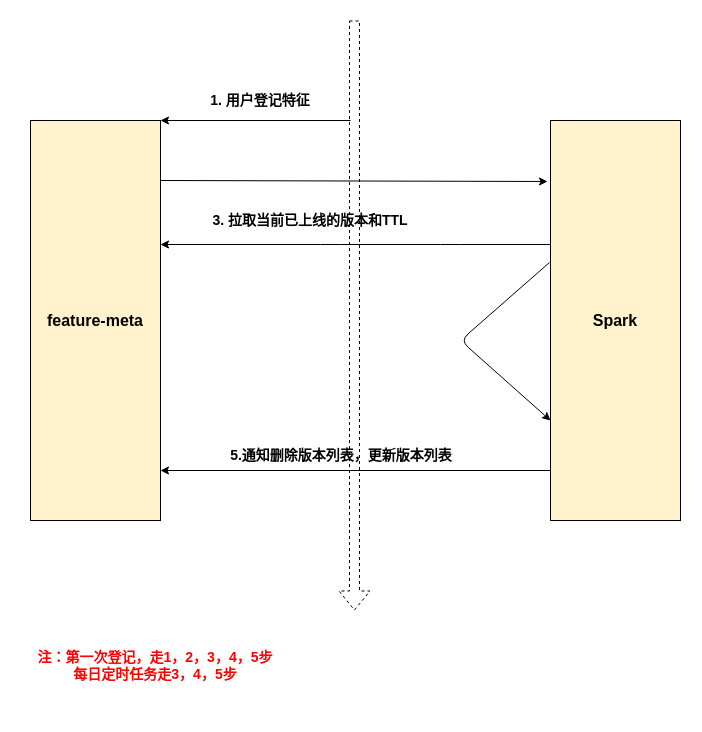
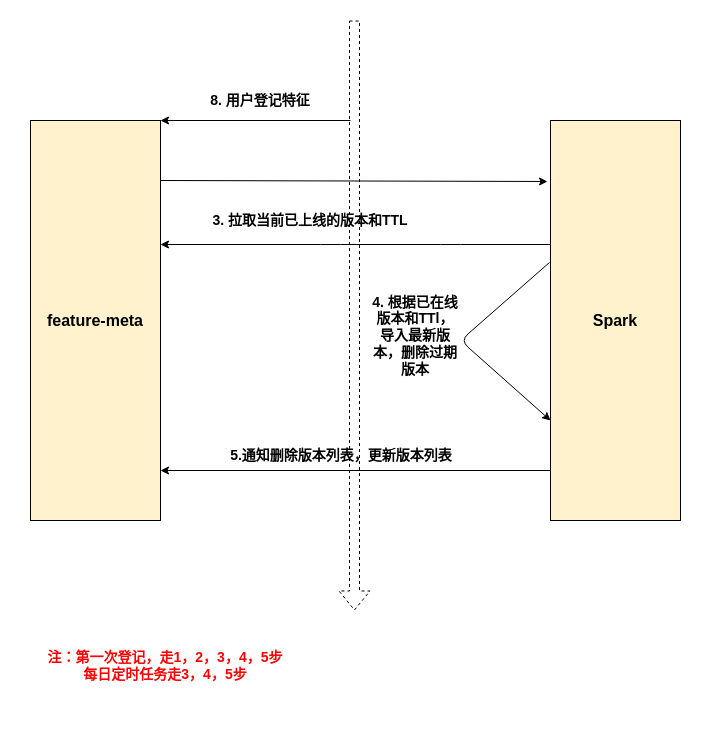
  <mxCell id="0" />
  <mxCell id="1" parent="0" />
  <mxCell id="2" value="&lt;b&gt;&lt;font style=&quot;font-size: 16px&quot;&gt;feature-meta&lt;/font&gt;&lt;/b&gt;" style="rounded=0;whiteSpace=wrap;html=1;fillColor=#fff2cc;" vertex="1" parent="1"><mxGeometry x="30" y="120" width="130" height="400" as="geometry" /></mxCell>
  <mxCell id="3" value="&lt;b&gt;&lt;font style=&quot;font-size: 16px&quot;&gt;Spark&lt;/font&gt;&lt;/b&gt;" style="rounded=0;whiteSpace=wrap;html=1;fillColor=#fff2cc;" vertex="1" parent="1"><mxGeometry x="550" y="120" width="130" height="400" as="geometry" /></mxCell>
  <mxCell id="4" value="" style="shape=flexArrow;endArrow=classic;html=1;dashed=1;" edge="1" parent="1"><mxGeometry width="50" height="50" relative="1" as="geometry"><mxPoint x="354" y="20" as="sourcePoint" /><mxPoint x="354" y="610" as="targetPoint" /></mxGeometry></mxCell>
  <mxCell id="5" value="" style="endArrow=classic;html=1;entryX=1;entryY=0;entryDx=0;entryDy=0;" edge="1" parent="1"><mxGeometry width="50" height="50" relative="1" as="geometry"><mxPoint x="350" y="120" as="sourcePoint" /><mxPoint x="160" y="120" as="targetPoint" /></mxGeometry></mxCell>
- <mxCell id="6" value="&lt;b&gt;&lt;font style=&quot;font-size: 14px&quot;&gt;1. 用户登记特征&lt;/font&gt;&lt;/b&gt;" style="text;html=1;strokeColor=none;fillColor=none;align=center;verticalAlign=middle;whiteSpace=wrap;rounded=0;" vertex="1" parent="1"><mxGeometry x="190" y="90" width="140" height="20" as="geometry" /></mxCell>
+ <mxCell id="6" value="&lt;b&gt;&lt;font style=&quot;font-size: 14px&quot;&gt;8. 用户登记特征&lt;/font&gt;&lt;/b&gt;" style="text;html=1;strokeColor=none;fillColor=none;align=center;verticalAlign=middle;whiteSpace=wrap;rounded=0;" vertex="1" parent="1"><mxGeometry x="190" y="90" width="140" height="20" as="geometry" /></mxCell>
  <mxCell id="7" value="" style="endArrow=classic;html=1;entryX=-0.023;entryY=0.115;entryDx=0;entryDy=0;entryPerimeter=0;" edge="1" parent="1"><mxGeometry width="50" height="50" relative="1" as="geometry"><mxPoint x="160" y="180" as="sourcePoint" /><mxPoint x="547.01" y="181" as="targetPoint" /></mxGeometry></mxCell>
- <mxCell id="8" value="&lt;b style=&quot;font-size: 14px&quot;&gt;&lt;font color=&quot;#ff0000&quot;&gt;注：第一次登记，走1，2，3，4，5步&lt;br&gt;每日定时任务走3，4，5步&lt;/font&gt;&lt;/b&gt;" style="text;html=1;strokeColor=none;fillColor=none;align=center;verticalAlign=middle;whiteSpace=wrap;rounded=0;" vertex="1" parent="1"><mxGeometry x="20" y="620" width="270" height="90" as="geometry" /></mxCell>
+ <mxCell id="8" value="&lt;b style=&quot;font-size: 14px&quot;&gt;&lt;font color=&quot;#ff0000&quot;&gt;注：第一次登记，走1，2，3，4，5步&lt;br&gt;每日定时任务走3，4，5步&lt;/font&gt;&lt;/b&gt;" style="text;html=1;strokeColor=none;fillColor=none;align=center;verticalAlign=middle;whiteSpace=wrap;rounded=0;" vertex="1" parent="1"><mxGeometry x="30" y="620" width="270" height="90" as="geometry" /></mxCell>
  <mxCell id="9" value="" style="group" vertex="1" connectable="0" parent="1"><mxGeometry x="160" y="440" width="390" height="30" as="geometry" /></mxCell>
  <mxCell id="10" value="" style="endArrow=classic;html=1;entryX=1;entryY=0.25;entryDx=0;entryDy=0;exitX=0;exitY=0.25;exitDx=0;exitDy=0;" edge="1" parent="9"><mxGeometry width="50" height="50" relative="1" as="geometry"><mxPoint x="390" y="30" as="sourcePoint" /><mxPoint y="30" as="targetPoint" /></mxGeometry></mxCell>
  <mxCell id="11" value="&lt;span style=&quot;font-size: 14px&quot;&gt;&lt;b&gt;5.通知删除版本列表，更新版本列表&lt;/b&gt;&lt;/span&gt;" style="text;html=1;strokeColor=none;fillColor=none;align=center;verticalAlign=middle;whiteSpace=wrap;rounded=0;" vertex="1" parent="9"><mxGeometry x="51" y="5" width="260" height="20" as="geometry" /></mxCell>
  <mxCell id="12" value="" style="group" vertex="1" connectable="0" parent="1"><mxGeometry x="370" y="280" width="90" height="110" as="geometry" /></mxCell>
+ <mxCell id="13" value="&lt;span style=&quot;font-size: 14px&quot;&gt;&lt;b&gt;4. 根据已在线版本和TTl，导入最新版本，删除过期版本&lt;/b&gt;&lt;/span&gt;" style="text;html=1;strokeColor=none;fillColor=none;align=center;verticalAlign=middle;whiteSpace=wrap;rounded=0;" vertex="1" parent="12"><mxGeometry width="90" height="110" as="geometry" /></mxCell>
  <mxCell id="14" value="" style="edgeStyle=elbowEdgeStyle;elbow=vertical;endArrow=classic;html=1;entryX=0;entryY=0.75;entryDx=0;entryDy=0;exitX=-0.008;exitY=0.355;exitDx=0;exitDy=0;exitPerimeter=0;" edge="1" parent="1" source="3" target="3"><mxGeometry width="50" height="50" relative="1" as="geometry"><mxPoint x="300" y="420" as="sourcePoint" /><mxPoint x="350" y="370" as="targetPoint" /><Array as="points"><mxPoint x="460" y="340" /></Array></mxGeometry></mxCell>
  <mxCell id="15" value="" style="group" vertex="1" connectable="0" parent="1"><mxGeometry x="210" y="190" width="200" height="30" as="geometry" /></mxCell>
  <mxCell id="16" value="" style="endArrow=classic;html=1;entryX=1;entryY=0.25;entryDx=0;entryDy=0;exitX=0;exitY=0.25;exitDx=0;exitDy=0;" edge="1" parent="15"><mxGeometry width="50" height="50" relative="1" as="geometry"><mxPoint x="340" y="54" as="sourcePoint" /><mxPoint x="-50" y="54" as="targetPoint" /><Array as="points"><mxPoint x="240" y="54" /><mxPoint x="120" y="54" /></Array></mxGeometry></mxCell>
  <mxCell id="17" value="&lt;span style=&quot;font-size: 14px&quot;&gt;&lt;b&gt;3. 拉取当前已上线的版本和TTL&lt;/b&gt;&lt;/span&gt;" style="text;html=1;strokeColor=none;fillColor=none;align=center;verticalAlign=middle;whiteSpace=wrap;rounded=0;" vertex="1" parent="15"><mxGeometry y="20" width="200" height="20" as="geometry" /></mxCell>
